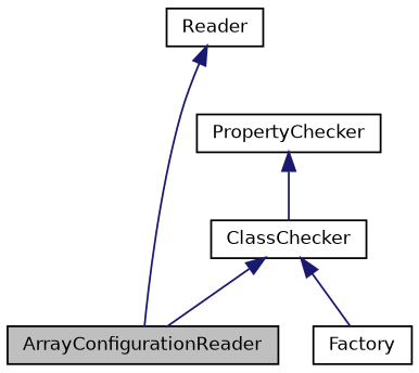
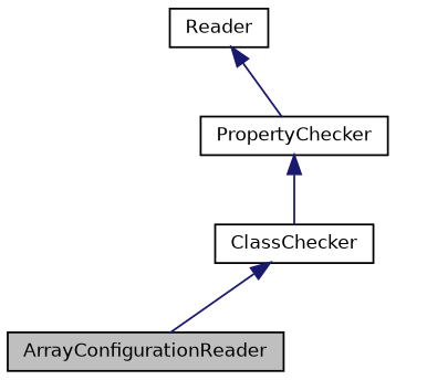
  digraph {
    node [color=black fillcolor=white fontname=Helvetica fontsize=10 shape=record style=filled]
    edge [color=midnightblue dir=back fontname=Helvetica fontsize=10 labelfontname=Helvetica labelfontsize=10 style=solid]
    n1 [fillcolor=grey75 fontcolor=black height=0.2 label=ArrayConfigurationReader width=0.4]
-   n2 [height=0.2 label=Factory width=0.4]
    n3 [height=0.2 label=ClassChecker width=0.4]
    n4 [height=0.2 label=PropertyChecker width=0.4]
    n5 [height=0.2 label=Reader width=0.4]
    n3 -> n1
-   n3 -> n2
    n4 -> n3
-   n5 -> n1
+   n5 -> n4
  }
